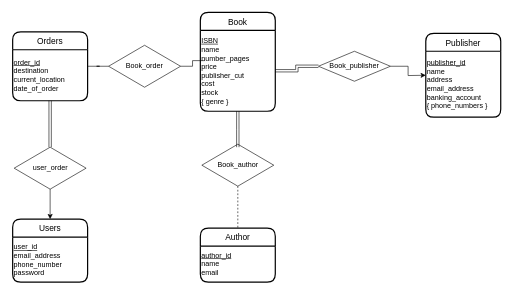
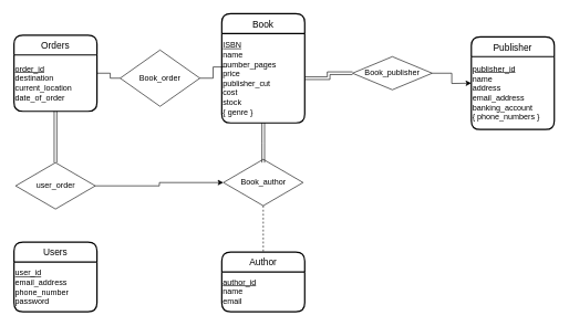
  <mxCell id="0" />
  <mxCell id="1" parent="0" />
  <mxCell id="2" value="Book" style="swimlane;childLayout=stackLayout;horizontal=1;startSize=30;horizontalStack=0;rounded=1;fontSize=14;fontStyle=0;strokeWidth=2;resizeParent=0;resizeLast=1;shadow=0;dashed=0;align=center;" parent="1" vertex="1"><mxGeometry x="333" y="20" width="125" height="165" as="geometry"><mxRectangle x="315" y="310" width="60" height="30" as="alternateBounds" /></mxGeometry></mxCell>
  <mxCell id="3" value="&lt;blockquote style=&quot;margin: 0 0 0 40px ; border: none ; padding: 0px&quot;&gt;&lt;/blockquote&gt;&lt;u&gt;ISBN&lt;/u&gt;&lt;br&gt;&lt;blockquote style=&quot;margin: 0 0 0 40px ; border: none ; padding: 0px&quot;&gt;&lt;/blockquote&gt;&lt;span&gt;name&lt;/span&gt;&lt;br&gt;&lt;blockquote style=&quot;margin: 0 0 0 40px ; border: none ; padding: 0px&quot;&gt;&lt;/blockquote&gt;&lt;span&gt;number_pages&lt;/span&gt;&lt;br&gt;&lt;blockquote style=&quot;margin: 0 0 0 40px ; border: none ; padding: 0px&quot;&gt;&lt;/blockquote&gt;&lt;span&gt;price&lt;/span&gt;&lt;br&gt;&lt;blockquote style=&quot;margin: 0 0 0 40px ; border: none ; padding: 0px&quot;&gt;&lt;/blockquote&gt;&lt;span&gt;publisher_cut&lt;/span&gt;&lt;br&gt;&lt;blockquote style=&quot;margin: 0 0 0 40px ; border: none ; padding: 0px&quot;&gt;&lt;/blockquote&gt;&lt;span&gt;cost&lt;/span&gt;&lt;br&gt;&lt;span&gt;stock&lt;br&gt;{ genre }&lt;br&gt;&lt;/span&gt;" style="text;html=1;align=left;verticalAlign=middle;resizable=0;points=[];autosize=1;strokeColor=none;fillColor=none;" parent="2" vertex="1"><mxGeometry y="30" width="125" height="135" as="geometry" /></mxCell>
  <mxCell id="4" value="Publisher" style="swimlane;childLayout=stackLayout;horizontal=1;startSize=30;horizontalStack=0;rounded=1;fontSize=14;fontStyle=0;strokeWidth=2;resizeParent=0;resizeLast=1;shadow=0;dashed=0;align=center;" parent="1" vertex="1"><mxGeometry x="709" y="55" width="125" height="140" as="geometry"><mxRectangle x="315" y="310" width="60" height="30" as="alternateBounds" /></mxGeometry></mxCell>
  <mxCell id="5" value="&lt;blockquote style=&quot;margin: 0 0 0 40px ; border: none ; padding: 0px&quot;&gt;&lt;/blockquote&gt;&lt;u&gt;publisher_id&lt;/u&gt;&lt;br&gt;&lt;blockquote style=&quot;margin: 0 0 0 40px ; border: none ; padding: 0px&quot;&gt;&lt;/blockquote&gt;&lt;span&gt;name&lt;/span&gt;&lt;br&gt;&lt;blockquote style=&quot;margin: 0 0 0 40px ; border: none ; padding: 0px&quot;&gt;&lt;/blockquote&gt;&lt;span&gt;address&lt;/span&gt;&lt;br&gt;&lt;blockquote style=&quot;margin: 0 0 0 40px ; border: none ; padding: 0px&quot;&gt;&lt;/blockquote&gt;&lt;span&gt;email_address&lt;/span&gt;&lt;br&gt;&lt;blockquote style=&quot;margin: 0 0 0 40px ; border: none ; padding: 0px&quot;&gt;&lt;/blockquote&gt;&lt;span&gt;banking_account&lt;/span&gt;&lt;br&gt;&lt;blockquote style=&quot;margin: 0 0 0 40px ; border: none ; padding: 0px&quot;&gt;&lt;/blockquote&gt;{ phone_numbers }" style="text;html=1;align=left;verticalAlign=middle;resizable=0;points=[];autosize=1;strokeColor=none;fillColor=none;" parent="4" vertex="1"><mxGeometry y="30" width="125" height="110" as="geometry" /></mxCell>
  <mxCell id="6" value="" style="edgeStyle=orthogonalEdgeStyle;rounded=0;orthogonalLoop=1;jettySize=auto;html=1;" parent="1" source="7" edge="1"><mxGeometry relative="1" as="geometry"><mxPoint x="709" y="125" as="targetPoint" /></mxGeometry></mxCell>
  <mxCell id="7" value="Book_publisher" style="shape=rhombus;perimeter=rhombusPerimeter;whiteSpace=wrap;html=1;align=center;fillColor=none;" parent="1" vertex="1"><mxGeometry x="530" y="85" width="120" height="50" as="geometry" /></mxCell>
  <mxCell id="8" style="edgeStyle=orthogonalEdgeStyle;rounded=0;orthogonalLoop=1;jettySize=auto;html=1;entryX=0;entryY=0.5;entryDx=0;entryDy=0;endArrow=none;endFill=0;shape=link;" parent="1" source="3" target="7" edge="1"><mxGeometry relative="1" as="geometry" /></mxCell>
  <mxCell id="9" value="Author" style="swimlane;childLayout=stackLayout;horizontal=1;startSize=30;horizontalStack=0;rounded=1;fontSize=14;fontStyle=0;strokeWidth=2;resizeParent=0;resizeLast=1;shadow=0;dashed=0;align=center;" parent="1" vertex="1"><mxGeometry x="333" y="380" width="125" height="90" as="geometry"><mxRectangle x="315" y="310" width="60" height="30" as="alternateBounds" /></mxGeometry></mxCell>
  <mxCell id="10" value="&lt;blockquote style=&quot;margin: 0 0 0 40px ; border: none ; padding: 0px&quot;&gt;&lt;/blockquote&gt;&lt;u&gt;author_id&lt;/u&gt;&lt;br&gt;&lt;blockquote style=&quot;margin: 0 0 0 40px ; border: none ; padding: 0px&quot;&gt;&lt;/blockquote&gt;&lt;span&gt;name&lt;/span&gt;&lt;br&gt;&lt;blockquote style=&quot;margin: 0 0 0 40px ; border: none ; padding: 0px&quot;&gt;&lt;/blockquote&gt;email" style="text;html=1;align=left;verticalAlign=middle;resizable=0;points=[];autosize=1;strokeColor=none;fillColor=none;" parent="9" vertex="1"><mxGeometry y="30" width="125" height="60" as="geometry" /></mxCell>
  <mxCell id="11" style="edgeStyle=orthogonalEdgeStyle;rounded=0;orthogonalLoop=1;jettySize=auto;html=1;entryX=0.5;entryY=0;entryDx=0;entryDy=0;endArrow=none;endFill=0;dashed=1;" parent="1" source="12" target="9" edge="1"><mxGeometry relative="1" as="geometry" /></mxCell>
  <mxCell id="12" value="Book_author" style="shape=rhombus;perimeter=rhombusPerimeter;whiteSpace=wrap;html=1;align=center;fillColor=none;" parent="1" vertex="1"><mxGeometry x="335.5" y="240" width="120" height="70" as="geometry" /></mxCell>
  <mxCell id="13" style="edgeStyle=orthogonalEdgeStyle;shape=link;rounded=0;orthogonalLoop=1;jettySize=auto;html=1;entryX=0.5;entryY=0;entryDx=0;entryDy=0;endArrow=none;endFill=0;" parent="1" source="3" edge="1"><mxGeometry relative="1" as="geometry"><mxPoint x="395.5" y="245" as="targetPoint" /></mxGeometry></mxCell>
  <mxCell id="14" style="edgeStyle=orthogonalEdgeStyle;rounded=0;orthogonalLoop=1;jettySize=auto;html=1;entryX=0;entryY=0.5;entryDx=0;entryDy=0;endArrow=none;endFill=0;" parent="1" source="15" target="18" edge="1"><mxGeometry relative="1" as="geometry" /></mxCell>
  <mxCell id="15" value="Orders" style="swimlane;childLayout=stackLayout;horizontal=1;startSize=30;horizontalStack=0;rounded=1;fontSize=14;fontStyle=0;strokeWidth=2;resizeParent=0;resizeLast=1;shadow=0;dashed=0;align=center;" parent="1" vertex="1"><mxGeometry x="20" y="52.5" width="125" height="115" as="geometry"><mxRectangle x="315" y="310" width="60" height="30" as="alternateBounds" /></mxGeometry></mxCell>
  <mxCell id="16" value="&lt;blockquote style=&quot;margin: 0 0 0 40px ; border: none ; padding: 0px&quot;&gt;&lt;/blockquote&gt;&lt;u&gt;order_id&lt;/u&gt;&lt;br&gt;&lt;blockquote style=&quot;margin: 0 0 0 40px ; border: none ; padding: 0px&quot;&gt;&lt;/blockquote&gt;destination&lt;br&gt;&lt;blockquote style=&quot;margin: 0 0 0 40px ; border: none ; padding: 0px&quot;&gt;&lt;/blockquote&gt;current_location&lt;br&gt;date_of_order" style="text;html=1;align=left;verticalAlign=middle;resizable=0;points=[];autosize=1;strokeColor=none;fillColor=none;" parent="15" vertex="1"><mxGeometry y="30" width="125" height="85" as="geometry" /></mxCell>
  <mxCell id="17" style="edgeStyle=orthogonalEdgeStyle;rounded=0;orthogonalLoop=1;jettySize=auto;html=1;entryX=0.056;entryY=0.375;entryDx=0;entryDy=0;entryPerimeter=0;endArrow=none;endFill=0;" parent="1" source="18" target="3" edge="1"><mxGeometry relative="1" as="geometry" /></mxCell>
- <mxCell id="18" value="Book_order" style="shape=rhombus;perimeter=rhombusPerimeter;whiteSpace=wrap;html=1;align=center;fillColor=none;" parent="1" vertex="1"><mxGeometry x="180" y="75" width="120" height="70" as="geometry" /></mxCell>
+ <mxCell id="18" value="Book_order" style="shape=rhombus;perimeter=rhombusPerimeter;whiteSpace=wrap;html=1;align=center;fillColor=none;" parent="1" vertex="1"><mxGeometry x="180" y="75" width="120" height="85" as="geometry" /></mxCell>
  <mxCell id="19" value="Users" style="swimlane;childLayout=stackLayout;horizontal=1;startSize=30;horizontalStack=0;rounded=1;fontSize=14;fontStyle=0;strokeWidth=2;resizeParent=0;resizeLast=1;shadow=0;dashed=0;align=center;" parent="1" vertex="1"><mxGeometry x="20" y="365" width="125" height="105" as="geometry"><mxRectangle x="315" y="310" width="60" height="30" as="alternateBounds" /></mxGeometry></mxCell>
  <mxCell id="20" value="&lt;blockquote style=&quot;margin: 0 0 0 40px ; border: none ; padding: 0px&quot;&gt;&lt;/blockquote&gt;&lt;u&gt;user_id&lt;/u&gt;&lt;br&gt;&lt;blockquote style=&quot;margin: 0 0 0 40px ; border: none ; padding: 0px&quot;&gt;&lt;/blockquote&gt;email_address&lt;br&gt;&lt;blockquote style=&quot;margin: 0 0 0 40px ; border: none ; padding: 0px&quot;&gt;&lt;/blockquote&gt;phone_number&lt;br&gt;password" style="text;html=1;align=left;verticalAlign=middle;resizable=0;points=[];autosize=1;strokeColor=none;fillColor=none;" parent="19" vertex="1"><mxGeometry y="30" width="125" height="75" as="geometry" /></mxCell>
- <mxCell id="21" style="edgeStyle=orthogonalEdgeStyle;rounded=0;orthogonalLoop=1;jettySize=auto;html=1;entryX=0.5;entryY=0;entryDx=0;entryDy=0;endArrow=classic;endFill=1;" parent="1" source="22" target="19" edge="1"><mxGeometry relative="1" as="geometry" /></mxCell>
+ <mxCell id="21" style="edgeStyle=orthogonalEdgeStyle;rounded=0;orthogonalLoop=1;jettySize=auto;html=1;endArrow=classic;endFill=1;" parent="1" source="22" target="12" edge="1"><mxGeometry relative="1" as="geometry" /></mxCell>
  <mxCell id="22" value="user_order" style="shape=rhombus;perimeter=rhombusPerimeter;whiteSpace=wrap;html=1;align=center;fillColor=none;" parent="1" vertex="1"><mxGeometry x="22.5" y="245" width="120" height="70" as="geometry" /></mxCell>
  <mxCell id="23" style="edgeStyle=orthogonalEdgeStyle;rounded=0;orthogonalLoop=1;jettySize=auto;html=1;entryX=0.5;entryY=0;entryDx=0;entryDy=0;endArrow=none;endFill=0;shape=link;" parent="1" source="16" target="22" edge="1"><mxGeometry relative="1" as="geometry" /></mxCell>
